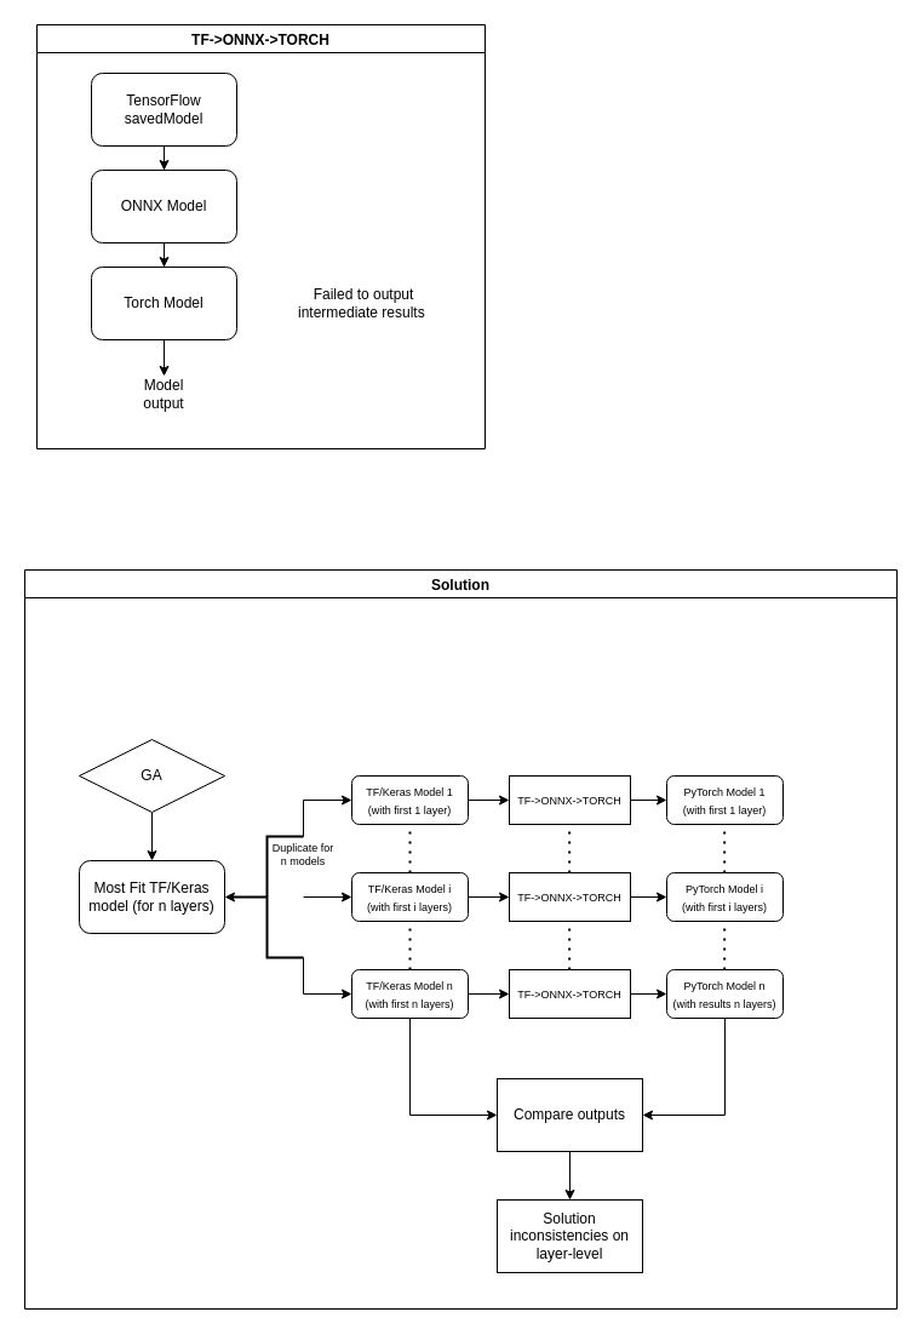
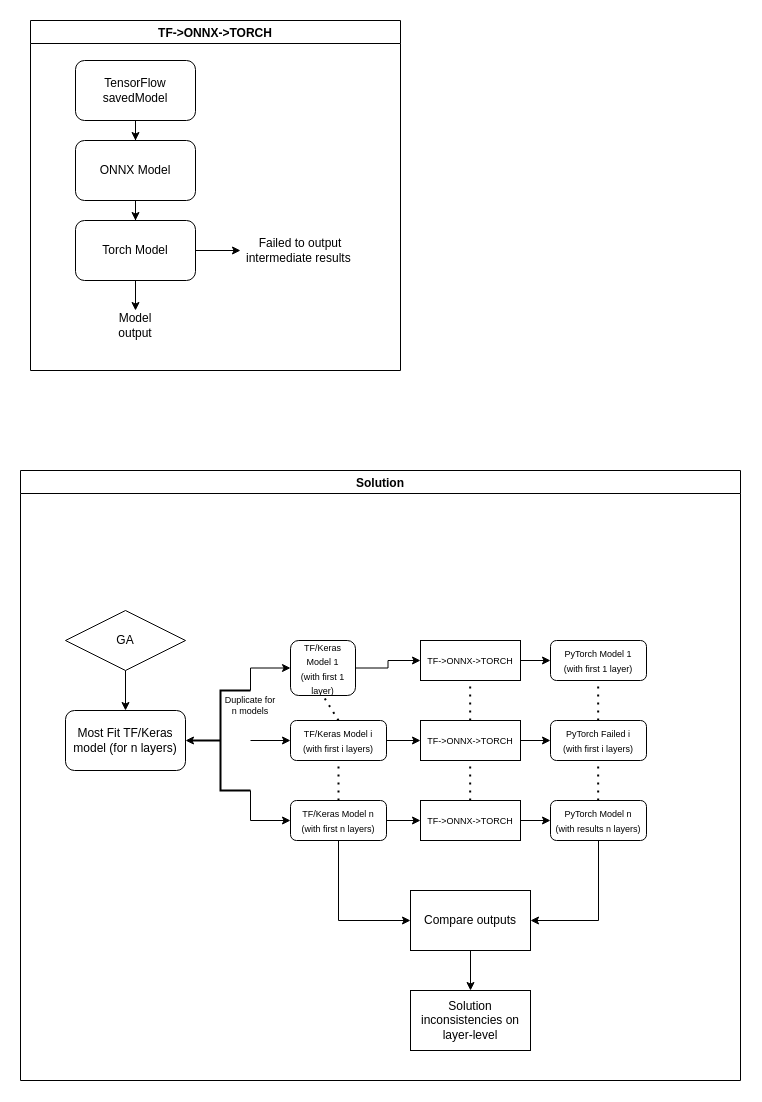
  <mxCell id="0" />
  <mxCell id="1" parent="0" />
  <mxCell id="2" value="TF-&gt;ONNX-&gt;TORCH" style="swimlane;" vertex="1" parent="1"><mxGeometry x="30" y="20" width="370" height="350" as="geometry" /></mxCell>
  <mxCell id="3" value="TensorFlow savedModel" style="rounded=1;whiteSpace=wrap;html=1;" vertex="1" parent="2"><mxGeometry x="45" y="40" width="120" height="60" as="geometry" /></mxCell>
  <mxCell id="4" value="ONNX Model" style="whiteSpace=wrap;html=1;rounded=1;" vertex="1" parent="2"><mxGeometry x="45" y="120" width="120" height="60" as="geometry" /></mxCell>
  <mxCell id="5" value="" style="edgeStyle=orthogonalEdgeStyle;rounded=0;orthogonalLoop=1;jettySize=auto;html=1;" edge="1" parent="2" source="3" target="4"><mxGeometry relative="1" as="geometry" /></mxCell>
  <mxCell id="6" style="edgeStyle=orthogonalEdgeStyle;rounded=0;orthogonalLoop=1;jettySize=auto;html=1;entryX=0.5;entryY=0;entryDx=0;entryDy=0;" edge="1" parent="2" source="8" target="10"><mxGeometry relative="1" as="geometry"><mxPoint x="105" y="290" as="targetPoint" /></mxGeometry></mxCell>
+ <mxCell id="7" style="edgeStyle=orthogonalEdgeStyle;rounded=0;orthogonalLoop=1;jettySize=auto;html=1;entryX=0;entryY=0.5;entryDx=0;entryDy=0;" edge="1" parent="2" source="8" target="11"><mxGeometry relative="1" as="geometry" /></mxCell>
  <mxCell id="8" value="Torch Model" style="whiteSpace=wrap;html=1;rounded=1;" vertex="1" parent="2"><mxGeometry x="45" y="200" width="120" height="60" as="geometry" /></mxCell>
  <mxCell id="9" value="" style="edgeStyle=orthogonalEdgeStyle;rounded=0;orthogonalLoop=1;jettySize=auto;html=1;" edge="1" parent="2" source="4" target="8"><mxGeometry relative="1" as="geometry" /></mxCell>
  <mxCell id="10" value="Model output" style="text;html=1;strokeColor=none;fillColor=none;align=center;verticalAlign=middle;whiteSpace=wrap;rounded=0;" vertex="1" parent="2"><mxGeometry x="75" y="290" width="60" height="30" as="geometry" /></mxCell>
  <mxCell id="11" value="Failed to output intermediate results&amp;nbsp;" style="text;html=1;strokeColor=none;fillColor=none;align=center;verticalAlign=middle;whiteSpace=wrap;rounded=0;" vertex="1" parent="2"><mxGeometry x="210" y="215" width="120" height="30" as="geometry" /></mxCell>
  <mxCell id="12" value="Solution" style="swimlane;" vertex="1" parent="1"><mxGeometry x="20" y="470" width="720" height="610" as="geometry" /></mxCell>
  <mxCell id="13" style="edgeStyle=orthogonalEdgeStyle;rounded=0;orthogonalLoop=1;jettySize=auto;html=1;entryX=0.5;entryY=0;entryDx=0;entryDy=0;" edge="1" parent="12" source="14" target="15"><mxGeometry relative="1" as="geometry" /></mxCell>
  <mxCell id="14" value="GA" style="rhombus;whiteSpace=wrap;html=1;" vertex="1" parent="12"><mxGeometry x="45" y="140" width="120" height="60" as="geometry" /></mxCell>
  <mxCell id="15" value="Most Fit TF/Keras model&amp;nbsp;(for n layers)" style="rounded=1;whiteSpace=wrap;html=1;" vertex="1" parent="12"><mxGeometry x="45" y="240" width="120" height="60" as="geometry" /></mxCell>
  <mxCell id="16" style="edgeStyle=orthogonalEdgeStyle;rounded=0;orthogonalLoop=1;jettySize=auto;html=1;exitX=0;exitY=0.5;exitDx=0;exitDy=0;exitPerimeter=0;entryX=1;entryY=0.5;entryDx=0;entryDy=0;" edge="1" parent="12" source="19" target="15"><mxGeometry relative="1" as="geometry" /></mxCell>
  <mxCell id="17" style="edgeStyle=orthogonalEdgeStyle;rounded=0;orthogonalLoop=1;jettySize=auto;html=1;exitX=1;exitY=0;exitDx=0;exitDy=0;exitPerimeter=0;entryX=0;entryY=0.5;entryDx=0;entryDy=0;fontSize=9;" edge="1" parent="12" source="19" target="21"><mxGeometry relative="1" as="geometry" /></mxCell>
  <mxCell id="18" style="edgeStyle=orthogonalEdgeStyle;rounded=0;orthogonalLoop=1;jettySize=auto;html=1;exitX=1;exitY=1;exitDx=0;exitDy=0;exitPerimeter=0;entryX=0;entryY=0.5;entryDx=0;entryDy=0;fontSize=9;" edge="1" parent="12" source="19" target="26"><mxGeometry relative="1" as="geometry" /></mxCell>
  <mxCell id="19" value="" style="strokeWidth=2;html=1;shape=mxgraph.flowchart.annotation_2;align=left;labelPosition=right;pointerEvents=1;" vertex="1" parent="12"><mxGeometry x="170" y="220" width="60" height="100" as="geometry" /></mxCell>
  <mxCell id="20" value="" style="edgeStyle=orthogonalEdgeStyle;rounded=0;orthogonalLoop=1;jettySize=auto;html=1;fontSize=9;" edge="1" parent="12" source="21" target="32"><mxGeometry relative="1" as="geometry" /></mxCell>
- <mxCell id="21" value="&lt;font style=&quot;font-size: 9px&quot;&gt;TF/Keras Model 1&lt;br&gt;(with first 1 layer)&lt;/font&gt;" style="rounded=1;whiteSpace=wrap;html=1;" vertex="1" parent="12"><mxGeometry x="270" y="170" width="96" height="40" as="geometry" /></mxCell>
+ <mxCell id="21" value="&lt;font style=&quot;font-size: 9px&quot;&gt;TF/Keras Model 1&lt;br&gt;(with first 1 layer)&lt;/font&gt;" style="rounded=1;whiteSpace=wrap;html=1;" vertex="1" parent="12"><mxGeometry x="270" y="170" width="65" height="55" as="geometry" /></mxCell>
  <mxCell id="22" style="edgeStyle=orthogonalEdgeStyle;rounded=0;orthogonalLoop=1;jettySize=auto;html=1;entryX=0;entryY=0.5;entryDx=0;entryDy=0;fontSize=9;" edge="1" parent="12" source="23" target="34"><mxGeometry relative="1" as="geometry" /></mxCell>
  <mxCell id="23" value="&lt;font style=&quot;font-size: 9px&quot;&gt;TF/Keras&amp;nbsp;Model i&lt;br&gt;(with first i layers)&lt;/font&gt;" style="rounded=1;whiteSpace=wrap;html=1;" vertex="1" parent="12"><mxGeometry x="270" y="250" width="96" height="40" as="geometry" /></mxCell>
  <mxCell id="24" style="edgeStyle=orthogonalEdgeStyle;rounded=0;orthogonalLoop=1;jettySize=auto;html=1;entryX=0;entryY=0.5;entryDx=0;entryDy=0;fontSize=9;" edge="1" parent="12" source="26" target="36"><mxGeometry relative="1" as="geometry" /></mxCell>
  <mxCell id="25" style="edgeStyle=orthogonalEdgeStyle;rounded=0;orthogonalLoop=1;jettySize=auto;html=1;entryX=0;entryY=0.5;entryDx=0;entryDy=0;fontSize=12;" edge="1" parent="12" source="26" target="45"><mxGeometry relative="1" as="geometry"><Array as="points"><mxPoint x="318" y="450" /></Array></mxGeometry></mxCell>
  <mxCell id="26" value="&lt;font style=&quot;font-size: 9px&quot;&gt;TF/Keras&amp;nbsp;Model n&lt;br&gt;(with first n layers)&lt;/font&gt;" style="rounded=1;whiteSpace=wrap;html=1;" vertex="1" parent="12"><mxGeometry x="270" y="330" width="96" height="40" as="geometry" /></mxCell>
  <mxCell id="27" style="edgeStyle=orthogonalEdgeStyle;rounded=0;orthogonalLoop=1;jettySize=auto;html=1;entryX=0;entryY=0.5;entryDx=0;entryDy=0;" edge="1" parent="12" source="19" target="23"><mxGeometry relative="1" as="geometry"><mxPoint x="250" y="270" as="targetPoint" /></mxGeometry></mxCell>
  <mxCell id="28" value="" style="endArrow=none;dashed=1;html=1;dashPattern=1 3;strokeWidth=2;rounded=0;fontSize=9;entryX=0.5;entryY=1;entryDx=0;entryDy=0;exitX=0.5;exitY=0;exitDx=0;exitDy=0;" edge="1" parent="12" source="23" target="21"><mxGeometry width="50" height="50" relative="1" as="geometry"><mxPoint x="300" y="240" as="sourcePoint" /><mxPoint x="343" y="230" as="targetPoint" /></mxGeometry></mxCell>
  <mxCell id="29" value="" style="endArrow=none;dashed=1;html=1;dashPattern=1 3;strokeWidth=2;rounded=0;fontSize=9;entryX=0.5;entryY=1;entryDx=0;entryDy=0;exitX=0.5;exitY=0;exitDx=0;exitDy=0;" edge="1" parent="12" source="26" target="23"><mxGeometry width="50" height="50" relative="1" as="geometry"><mxPoint x="360" y="310" as="sourcePoint" /><mxPoint x="317.58" y="300" as="targetPoint" /></mxGeometry></mxCell>
  <mxCell id="30" value="Duplicate for n models" style="text;html=1;strokeColor=none;fillColor=none;align=center;verticalAlign=middle;whiteSpace=wrap;rounded=0;fontSize=9;" vertex="1" parent="12"><mxGeometry x="200" y="220" width="60" height="30" as="geometry" /></mxCell>
  <mxCell id="31" style="edgeStyle=orthogonalEdgeStyle;rounded=0;orthogonalLoop=1;jettySize=auto;html=1;entryX=0;entryY=0.5;entryDx=0;entryDy=0;fontSize=9;" edge="1" parent="12" source="32" target="37"><mxGeometry relative="1" as="geometry" /></mxCell>
  <mxCell id="32" value="&lt;font style=&quot;font-size: 9px&quot;&gt;TF-&amp;gt;ONNX-&amp;gt;TORCH&lt;/font&gt;" style="whiteSpace=wrap;html=1;" vertex="1" parent="12"><mxGeometry x="400" y="170" width="100" height="40" as="geometry" /></mxCell>
  <mxCell id="33" style="edgeStyle=orthogonalEdgeStyle;rounded=0;orthogonalLoop=1;jettySize=auto;html=1;entryX=0;entryY=0.5;entryDx=0;entryDy=0;fontSize=9;" edge="1" parent="12" source="34" target="38"><mxGeometry relative="1" as="geometry" /></mxCell>
  <mxCell id="34" value="&lt;font style=&quot;font-size: 9px&quot;&gt;TF-&amp;gt;ONNX-&amp;gt;TORCH&lt;/font&gt;" style="whiteSpace=wrap;html=1;" vertex="1" parent="12"><mxGeometry x="400" y="250" width="100" height="40" as="geometry" /></mxCell>
  <mxCell id="35" style="edgeStyle=orthogonalEdgeStyle;rounded=0;orthogonalLoop=1;jettySize=auto;html=1;entryX=0;entryY=0.5;entryDx=0;entryDy=0;fontSize=9;" edge="1" parent="12" source="36" target="40"><mxGeometry relative="1" as="geometry" /></mxCell>
  <mxCell id="36" value="&lt;font style=&quot;font-size: 9px&quot;&gt;TF-&amp;gt;ONNX-&amp;gt;TORCH&lt;/font&gt;" style="whiteSpace=wrap;html=1;" vertex="1" parent="12"><mxGeometry x="400" y="330" width="100" height="40" as="geometry" /></mxCell>
  <mxCell id="37" value="&lt;font style=&quot;font-size: 9px&quot;&gt;PyTorch Model 1&lt;br&gt;(with first 1 layer)&lt;/font&gt;" style="rounded=1;whiteSpace=wrap;html=1;" vertex="1" parent="12"><mxGeometry x="530" y="170" width="96" height="40" as="geometry" /></mxCell>
- <mxCell id="38" value="&lt;font style=&quot;font-size: 9px&quot;&gt;PyTorch&amp;nbsp;Model i&lt;br&gt;(with first i layers)&lt;/font&gt;" style="rounded=1;whiteSpace=wrap;html=1;" vertex="1" parent="12"><mxGeometry x="530" y="250" width="96" height="40" as="geometry" /></mxCell>
+ <mxCell id="38" value="&lt;font style=&quot;font-size: 9px&quot;&gt;PyTorch&amp;nbsp;Failed i&lt;br&gt;(with first i layers)&lt;/font&gt;" style="rounded=1;whiteSpace=wrap;html=1;" vertex="1" parent="12"><mxGeometry x="530" y="250" width="96" height="40" as="geometry" /></mxCell>
  <mxCell id="39" style="edgeStyle=orthogonalEdgeStyle;rounded=0;orthogonalLoop=1;jettySize=auto;html=1;entryX=1;entryY=0.5;entryDx=0;entryDy=0;fontSize=12;" edge="1" parent="12" source="40" target="45"><mxGeometry relative="1" as="geometry"><Array as="points"><mxPoint x="578" y="450" /></Array></mxGeometry></mxCell>
  <mxCell id="40" value="&lt;font style=&quot;font-size: 9px&quot;&gt;PyTorch&amp;nbsp;Model n&lt;br&gt;(with results n layers)&lt;/font&gt;" style="rounded=1;whiteSpace=wrap;html=1;" vertex="1" parent="12"><mxGeometry x="530" y="330" width="96" height="40" as="geometry" /></mxCell>
  <mxCell id="41" value="" style="endArrow=none;dashed=1;html=1;dashPattern=1 3;strokeWidth=2;rounded=0;fontSize=9;entryX=0.5;entryY=1;entryDx=0;entryDy=0;exitX=0.5;exitY=0;exitDx=0;exitDy=0;" edge="1" parent="12"><mxGeometry width="50" height="50" relative="1" as="geometry"><mxPoint x="449.66" y="330" as="sourcePoint" /><mxPoint x="449.66" y="290" as="targetPoint" /></mxGeometry></mxCell>
  <mxCell id="42" value="" style="endArrow=none;dashed=1;html=1;dashPattern=1 3;strokeWidth=2;rounded=0;fontSize=9;entryX=0.5;entryY=1;entryDx=0;entryDy=0;exitX=0.5;exitY=0;exitDx=0;exitDy=0;" edge="1" parent="12"><mxGeometry width="50" height="50" relative="1" as="geometry"><mxPoint x="577.66" y="330" as="sourcePoint" /><mxPoint x="577.66" y="290" as="targetPoint" /></mxGeometry></mxCell>
  <mxCell id="43" value="" style="endArrow=none;dashed=1;html=1;dashPattern=1 3;strokeWidth=2;rounded=0;fontSize=9;entryX=0.5;entryY=1;entryDx=0;entryDy=0;exitX=0.5;exitY=0;exitDx=0;exitDy=0;" edge="1" parent="12"><mxGeometry width="50" height="50" relative="1" as="geometry"><mxPoint x="449.66" y="250" as="sourcePoint" /><mxPoint x="449.66" y="210" as="targetPoint" /></mxGeometry></mxCell>
  <mxCell id="44" value="" style="endArrow=none;dashed=1;html=1;dashPattern=1 3;strokeWidth=2;rounded=0;fontSize=9;entryX=0.5;entryY=1;entryDx=0;entryDy=0;exitX=0.5;exitY=0;exitDx=0;exitDy=0;" edge="1" parent="12"><mxGeometry width="50" height="50" relative="1" as="geometry"><mxPoint x="577.66" y="250" as="sourcePoint" /><mxPoint x="577.66" y="210" as="targetPoint" /></mxGeometry></mxCell>
  <mxCell id="45" value="&lt;font style=&quot;font-size: 12px&quot;&gt;Compare outputs&lt;/font&gt;" style="rounded=0;whiteSpace=wrap;html=1;fontSize=9;" vertex="1" parent="12"><mxGeometry x="390" y="420" width="120" height="60" as="geometry" /></mxCell>
  <mxCell id="46" value="&lt;font style=&quot;font-size: 12px&quot;&gt;Solution inconsistencies on layer-level&lt;/font&gt;" style="rounded=0;whiteSpace=wrap;html=1;fontSize=9;" vertex="1" parent="12"><mxGeometry x="390" y="520" width="120" height="60" as="geometry" /></mxCell>
  <mxCell id="47" value="" style="edgeStyle=orthogonalEdgeStyle;rounded=0;orthogonalLoop=1;jettySize=auto;html=1;fontSize=12;" edge="1" parent="12" source="45" target="46"><mxGeometry relative="1" as="geometry" /></mxCell>
